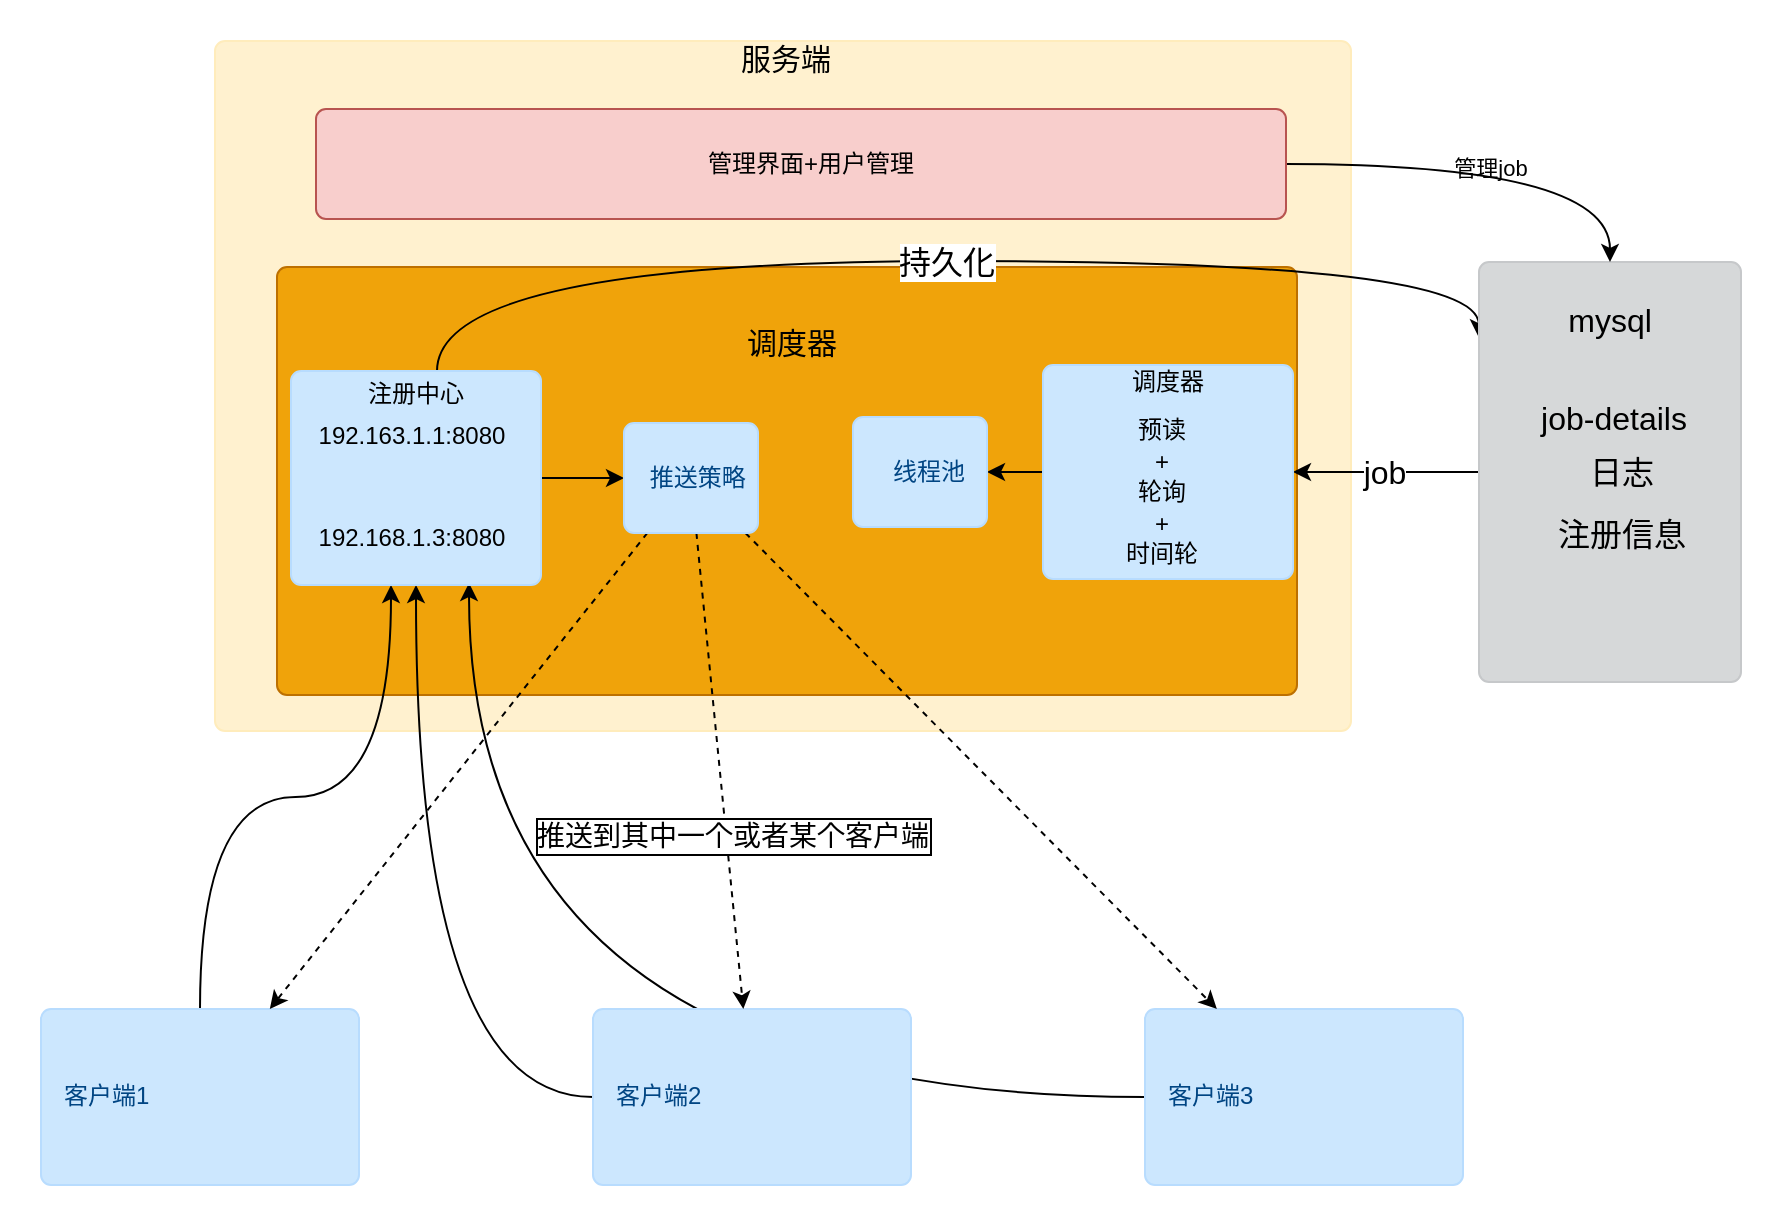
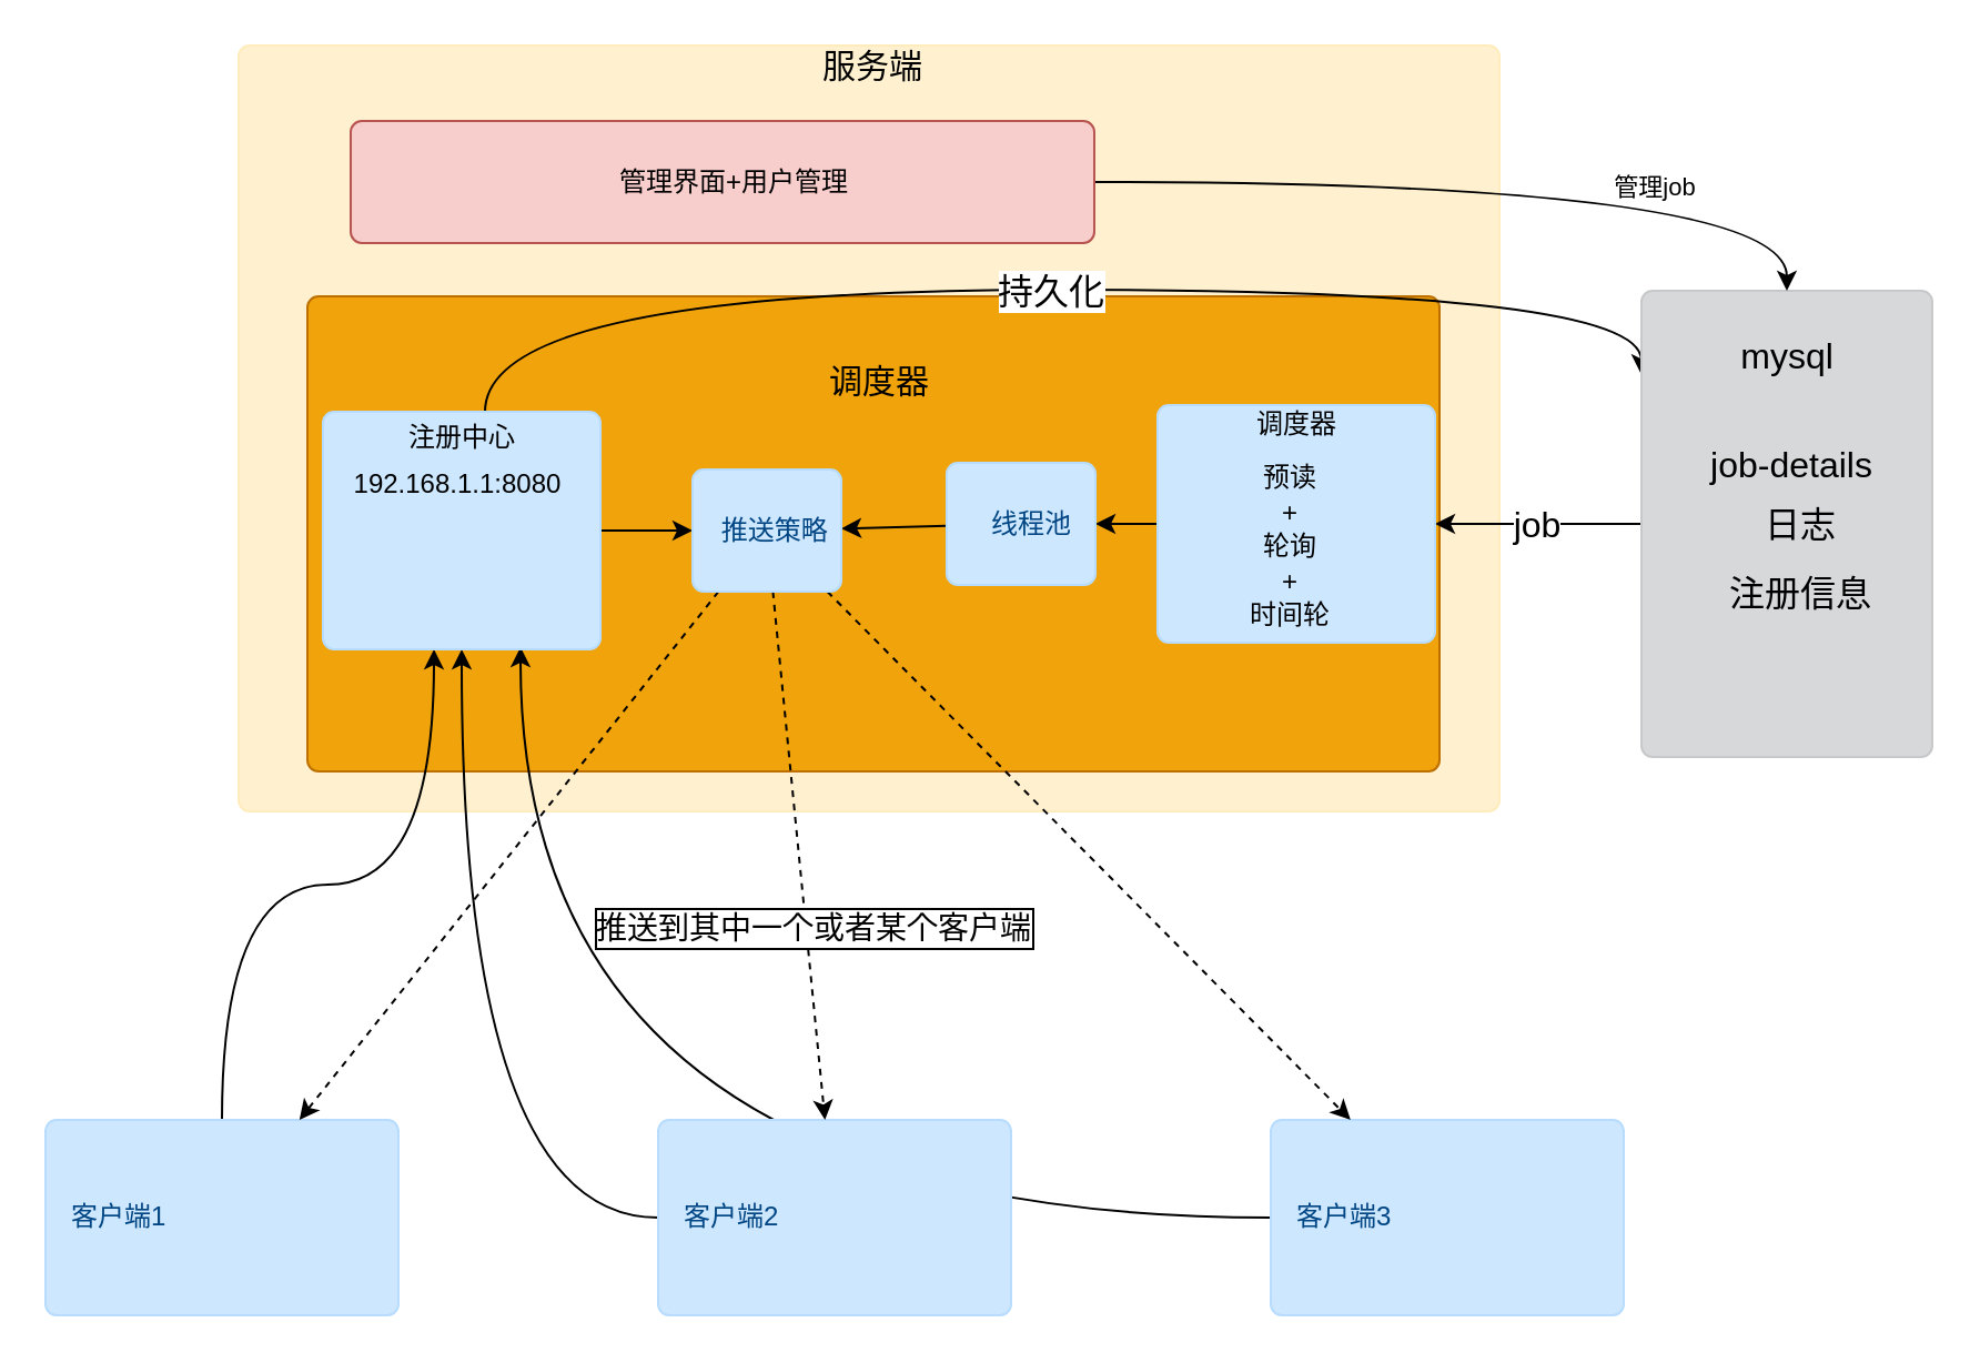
  <mxCell id="0" />
  <mxCell id="1" parent="0" />
  <mxCell id="2" value="" style="html=1;shadow=0;dashed=0;shape=mxgraph.bootstrap.rrect;rSize=5;strokeColor=#FFECBC;strokeWidth=1;fillColor=#FFF1CF;fontColor=#856110;whiteSpace=wrap;align=left;verticalAlign=middle;spacingLeft=10;" parent="1" vertex="1"><mxGeometry x="107" y="20" width="568" height="345" as="geometry" /></mxCell>
  <mxCell id="3" value="" style="html=1;shadow=0;dashed=0;shape=mxgraph.bootstrap.rrect;rSize=5;strokeColor=#BD7000;strokeWidth=1;fillColor=#f0a30a;whiteSpace=wrap;align=center;verticalAlign=middle;spacingLeft=10;fontColor=#000000;" vertex="1" parent="1"><mxGeometry x="138" y="133" width="510" height="214" as="geometry" /></mxCell>
  <mxCell id="4" style="edgeStyle=orthogonalEdgeStyle;rounded=0;orthogonalLoop=1;jettySize=auto;html=1;entryX=0.4;entryY=1;entryDx=0;entryDy=0;entryPerimeter=0;curved=1;" parent="1" source="5" target="13" edge="1"><mxGeometry relative="1" as="geometry" /></mxCell>
  <mxCell id="5" value="客户端1" style="html=1;shadow=0;dashed=0;shape=mxgraph.bootstrap.rrect;rSize=5;strokeColor=#B8DCFE;strokeWidth=1;fillColor=#CCE7FE;fontColor=#004583;whiteSpace=wrap;align=left;verticalAlign=middle;spacingLeft=10;" parent="1" vertex="1"><mxGeometry x="20" y="504" width="159" height="88" as="geometry" /></mxCell>
  <mxCell id="6" style="edgeStyle=orthogonalEdgeStyle;rounded=0;orthogonalLoop=1;jettySize=auto;html=1;entryX=0.712;entryY=0.991;entryDx=0;entryDy=0;entryPerimeter=0;elbow=vertical;curved=1;" parent="1" source="7" target="13" edge="1"><mxGeometry relative="1" as="geometry" /></mxCell>
  <mxCell id="7" value="&lt;span&gt;客户端3&lt;/span&gt;" style="html=1;shadow=0;dashed=0;shape=mxgraph.bootstrap.rrect;rSize=5;strokeColor=#B8DCFE;strokeWidth=1;fillColor=#CCE7FE;fontColor=#004583;whiteSpace=wrap;align=left;verticalAlign=middle;spacingLeft=10;" parent="1" vertex="1"><mxGeometry x="572" y="504" width="159" height="88" as="geometry" /></mxCell>
  <mxCell id="8" style="edgeStyle=orthogonalEdgeStyle;rounded=0;orthogonalLoop=1;jettySize=auto;html=1;curved=1;" parent="1" source="9" target="13" edge="1"><mxGeometry relative="1" as="geometry" /></mxCell>
  <mxCell id="9" value="&lt;span&gt;客户端2&lt;/span&gt;" style="html=1;shadow=0;dashed=0;shape=mxgraph.bootstrap.rrect;rSize=5;strokeColor=#B8DCFE;strokeWidth=1;fillColor=#CCE7FE;fontColor=#004583;whiteSpace=wrap;align=left;verticalAlign=middle;spacingLeft=10;" parent="1" vertex="1"><mxGeometry x="296" y="504" width="159" height="88" as="geometry" /></mxCell>
  <mxCell id="10" style="edgeStyle=none;rounded=0;orthogonalLoop=1;jettySize=auto;html=1;fontSize=16;" parent="1" source="13" target="35" edge="1"><mxGeometry relative="1" as="geometry" /></mxCell>
  <mxCell id="11" style="edgeStyle=orthogonalEdgeStyle;rounded=0;orthogonalLoop=1;jettySize=auto;html=1;entryX=-0.001;entryY=0.179;entryDx=0;entryDy=0;entryPerimeter=0;fontSize=16;curved=1;" parent="1" source="13" target="15" edge="1"><mxGeometry relative="1" as="geometry"><Array as="points"><mxPoint x="218" y="130" /><mxPoint x="739" y="130" /></Array></mxGeometry></mxCell>
  <mxCell id="12" value="持久化" style="edgeLabel;html=1;align=center;verticalAlign=middle;resizable=0;points=[];fontSize=16;" parent="11" vertex="1" connectable="0"><mxGeometry x="0.005" relative="1" as="geometry"><mxPoint as="offset" /></mxGeometry></mxCell>
  <mxCell id="13" value="" style="html=1;shadow=0;dashed=0;shape=mxgraph.bootstrap.rrect;rSize=5;strokeColor=#B8DCFE;strokeWidth=1;fillColor=#CCE7FE;fontColor=#004583;whiteSpace=wrap;align=left;verticalAlign=middle;spacingLeft=10;" parent="1" vertex="1"><mxGeometry x="145" y="185" width="125" height="107" as="geometry" /></mxCell>
  <mxCell id="14" value="job" style="edgeStyle=none;rounded=0;orthogonalLoop=1;jettySize=auto;html=1;fontSize=16;" parent="1" source="15" target="22" edge="1"><mxGeometry relative="1" as="geometry" /></mxCell>
  <mxCell id="15" value="" style="html=1;shadow=0;dashed=0;shape=mxgraph.bootstrap.rrect;rSize=5;strokeColor=#C6C8CA;strokeWidth=1;fillColor=#D6D8D9;fontColor=#1B1E21;whiteSpace=wrap;align=left;verticalAlign=middle;spacingLeft=10;" parent="1" vertex="1"><mxGeometry x="739" y="130.5" width="131" height="210" as="geometry" /></mxCell>
- <mxCell id="16" value="192.163.1.1:8080" style="text;html=1;strokeColor=none;fillColor=none;align=center;verticalAlign=middle;whiteSpace=wrap;rounded=0;" parent="1" vertex="1"><mxGeometry x="156" y="209" width="100" height="18" as="geometry" /></mxCell>
- <mxCell id="17" value="192.168.1.3:8080" style="text;html=1;strokeColor=none;fillColor=none;align=center;verticalAlign=middle;whiteSpace=wrap;rounded=0;" parent="1" vertex="1"><mxGeometry x="156" y="260" width="100" height="18" as="geometry" /></mxCell>
+ <mxCell id="16" value="192.168.1.1:8080" style="text;html=1;strokeColor=none;fillColor=none;align=center;verticalAlign=middle;whiteSpace=wrap;rounded=0;" parent="1" vertex="1"><mxGeometry x="156" y="209" width="100" height="18" as="geometry" /></mxCell>
  <mxCell id="18" value="注册中心" style="text;html=1;strokeColor=none;fillColor=none;align=center;verticalAlign=middle;whiteSpace=wrap;rounded=0;" parent="1" vertex="1"><mxGeometry x="157.5" y="188" width="100" height="18" as="geometry" /></mxCell>
  <mxCell id="19" value="服务端" style="text;html=1;strokeColor=none;fillColor=none;align=center;verticalAlign=middle;whiteSpace=wrap;rounded=0;fontSize=15;" parent="1" vertex="1"><mxGeometry x="343" y="20" width="100" height="18" as="geometry" /></mxCell>
  <mxCell id="20" value="mysql" style="text;html=1;strokeColor=none;fillColor=none;align=center;verticalAlign=middle;whiteSpace=wrap;rounded=0;fontSize=16;" parent="1" vertex="1"><mxGeometry x="754.5" y="151" width="100" height="18" as="geometry" /></mxCell>
  <mxCell id="21" style="edgeStyle=none;rounded=0;orthogonalLoop=1;jettySize=auto;html=1;fontSize=16;" parent="1" source="22" target="30" edge="1"><mxGeometry relative="1" as="geometry" /></mxCell>
  <mxCell id="22" value="" style="html=1;shadow=0;dashed=0;shape=mxgraph.bootstrap.rrect;rSize=5;strokeColor=#B8DCFE;strokeWidth=1;fillColor=#CCE7FE;fontColor=#004583;whiteSpace=wrap;align=left;verticalAlign=middle;spacingLeft=10;" parent="1" vertex="1"><mxGeometry x="521" y="182" width="125" height="107" as="geometry" /></mxCell>
  <mxCell id="23" value="调度器" style="text;html=1;strokeColor=none;fillColor=none;align=center;verticalAlign=middle;whiteSpace=wrap;rounded=0;" parent="1" vertex="1"><mxGeometry x="533.5" y="182" width="100" height="18" as="geometry" /></mxCell>
  <mxCell id="24" value="预读" style="text;html=1;strokeColor=none;fillColor=none;align=center;verticalAlign=middle;whiteSpace=wrap;rounded=0;" parent="1" vertex="1"><mxGeometry x="531" y="206" width="100" height="18" as="geometry" /></mxCell>
  <mxCell id="25" value="+" style="text;html=1;strokeColor=none;fillColor=none;align=center;verticalAlign=middle;whiteSpace=wrap;rounded=0;" parent="1" vertex="1"><mxGeometry x="531" y="222" width="100" height="18" as="geometry" /></mxCell>
  <mxCell id="26" value="轮询" style="text;html=1;strokeColor=none;fillColor=none;align=center;verticalAlign=middle;whiteSpace=wrap;rounded=0;" parent="1" vertex="1"><mxGeometry x="531" y="237" width="100" height="18" as="geometry" /></mxCell>
  <mxCell id="27" value="+" style="text;html=1;strokeColor=none;fillColor=none;align=center;verticalAlign=middle;whiteSpace=wrap;rounded=0;" parent="1" vertex="1"><mxGeometry x="531" y="253" width="100" height="18" as="geometry" /></mxCell>
  <mxCell id="28" value="时间轮" style="text;html=1;strokeColor=none;fillColor=none;align=center;verticalAlign=middle;whiteSpace=wrap;rounded=0;" parent="1" vertex="1"><mxGeometry x="531" y="268" width="100" height="18" as="geometry" /></mxCell>
+ <mxCell id="29" value="" style="edgeStyle=none;rounded=0;orthogonalLoop=1;jettySize=auto;html=1;fontSize=16;" parent="1" source="30" target="35" edge="1"><mxGeometry relative="1" as="geometry" /></mxCell>
  <mxCell id="30" value="线程池" style="html=1;shadow=0;dashed=0;shape=mxgraph.bootstrap.rrect;rSize=5;strokeColor=#B8DCFE;strokeWidth=1;fillColor=#CCE7FE;fontColor=#004583;whiteSpace=wrap;align=center;verticalAlign=middle;spacingLeft=10;" parent="1" vertex="1"><mxGeometry x="426" y="208" width="67" height="55" as="geometry" /></mxCell>
  <mxCell id="31" style="edgeStyle=none;rounded=0;orthogonalLoop=1;jettySize=auto;html=1;fontSize=16;dashed=1;" parent="1" source="35" target="5" edge="1"><mxGeometry relative="1" as="geometry" /></mxCell>
  <mxCell id="32" style="edgeStyle=none;rounded=0;orthogonalLoop=1;jettySize=auto;html=1;fontSize=16;dashed=1;" parent="1" source="35" target="9" edge="1"><mxGeometry relative="1" as="geometry" /></mxCell>
  <mxCell id="33" value="推送到其中一个或者某个客户端" style="edgeLabel;html=1;align=center;verticalAlign=middle;resizable=0;points=[];fontSize=14;labelBorderColor=#000000;" parent="32" vertex="1" connectable="0"><mxGeometry x="0.281" y="3" relative="1" as="geometry"><mxPoint as="offset" /></mxGeometry></mxCell>
  <mxCell id="34" style="edgeStyle=none;rounded=0;orthogonalLoop=1;jettySize=auto;html=1;fontSize=16;dashed=1;" parent="1" source="35" target="7" edge="1"><mxGeometry relative="1" as="geometry" /></mxCell>
  <mxCell id="35" value="推送策略&amp;nbsp;" style="html=1;shadow=0;dashed=0;shape=mxgraph.bootstrap.rrect;rSize=5;strokeColor=#B8DCFE;strokeWidth=1;fillColor=#CCE7FE;fontColor=#004583;whiteSpace=wrap;align=center;verticalAlign=middle;spacingLeft=10;" parent="1" vertex="1"><mxGeometry x="311.5" y="211" width="67" height="55" as="geometry" /></mxCell>
  <mxCell id="36" style="edgeStyle=orthogonalEdgeStyle;curved=1;rounded=0;orthogonalLoop=1;jettySize=auto;html=1;fontSize=11;" parent="1" source="37" target="15" edge="1"><mxGeometry relative="1" as="geometry" /></mxCell>
- <mxCell id="37" value="管理界面+用户管理" style="html=1;shadow=0;dashed=0;shape=mxgraph.bootstrap.rrect;rSize=5;strokeColor=#b85450;strokeWidth=1;fillColor=#f8cecc;whiteSpace=wrap;align=center;verticalAlign=middle;spacingLeft=10;" parent="1" vertex="1"><mxGeometry x="157.5" y="54" width="485" height="55" as="geometry" /></mxCell>
+ <mxCell id="37" value="管理界面+用户管理" style="html=1;shadow=0;dashed=0;shape=mxgraph.bootstrap.rrect;rSize=5;strokeColor=#b85450;strokeWidth=1;fillColor=#f8cecc;whiteSpace=wrap;align=center;verticalAlign=middle;spacingLeft=10;" parent="1" vertex="1"><mxGeometry x="157.5" y="54" width="335" height="55" as="geometry" /></mxCell>
  <mxCell id="38" value="管理job" style="text;html=1;align=center;verticalAlign=middle;resizable=0;points=[];autosize=1;strokeColor=none;fontSize=11;" parent="1" vertex="1"><mxGeometry x="721" y="75" width="47" height="17" as="geometry" /></mxCell>
  <mxCell id="39" value="job-details" style="text;html=1;strokeColor=none;fillColor=none;align=center;verticalAlign=middle;whiteSpace=wrap;rounded=0;fontSize=16;" parent="1" vertex="1"><mxGeometry x="757" y="200" width="100" height="18" as="geometry" /></mxCell>
  <mxCell id="40" value="日志" style="text;html=1;strokeColor=none;fillColor=none;align=center;verticalAlign=middle;whiteSpace=wrap;rounded=0;fontSize=16;" parent="1" vertex="1"><mxGeometry x="761" y="227" width="100" height="18" as="geometry" /></mxCell>
  <mxCell id="41" value="注册信息" style="text;html=1;strokeColor=none;fillColor=none;align=center;verticalAlign=middle;whiteSpace=wrap;rounded=0;fontSize=16;" parent="1" vertex="1"><mxGeometry x="761" y="258" width="100" height="18" as="geometry" /></mxCell>
  <mxCell id="42" value="调度器" style="text;html=1;strokeColor=none;fillColor=none;align=center;verticalAlign=middle;whiteSpace=wrap;rounded=0;fontSize=15;" vertex="1" parent="1"><mxGeometry x="346" y="162" width="100" height="18" as="geometry" /></mxCell>
